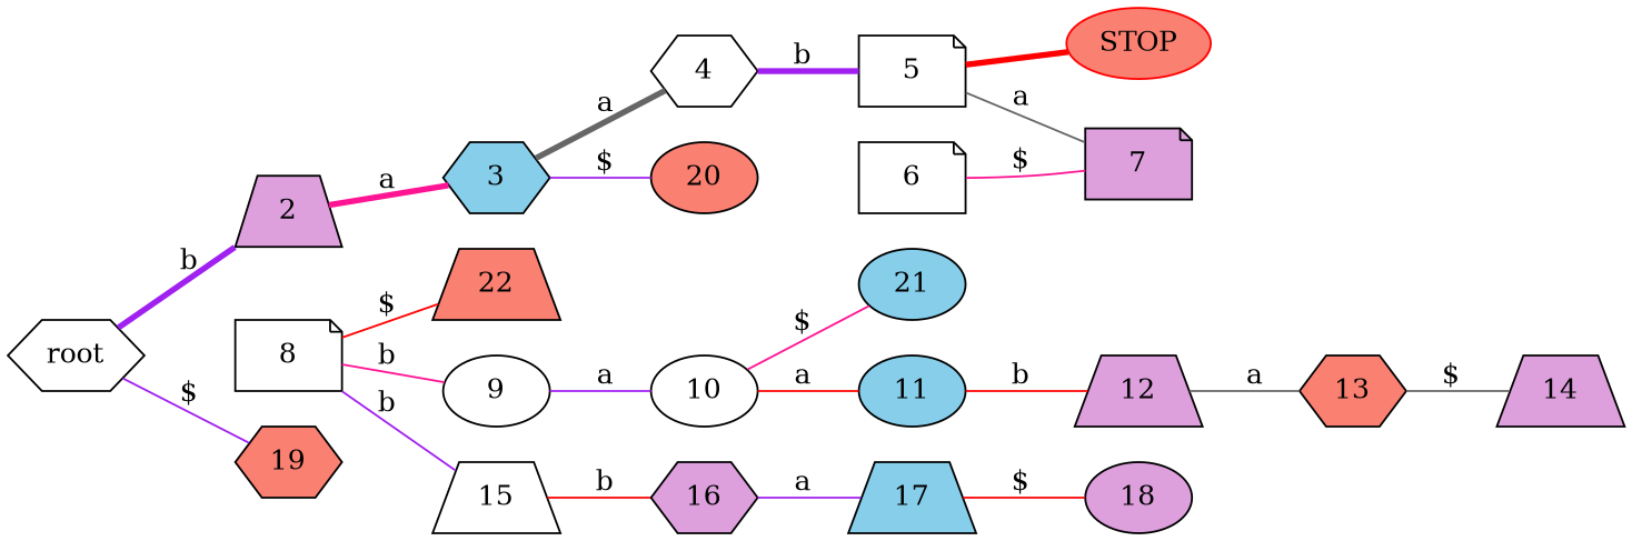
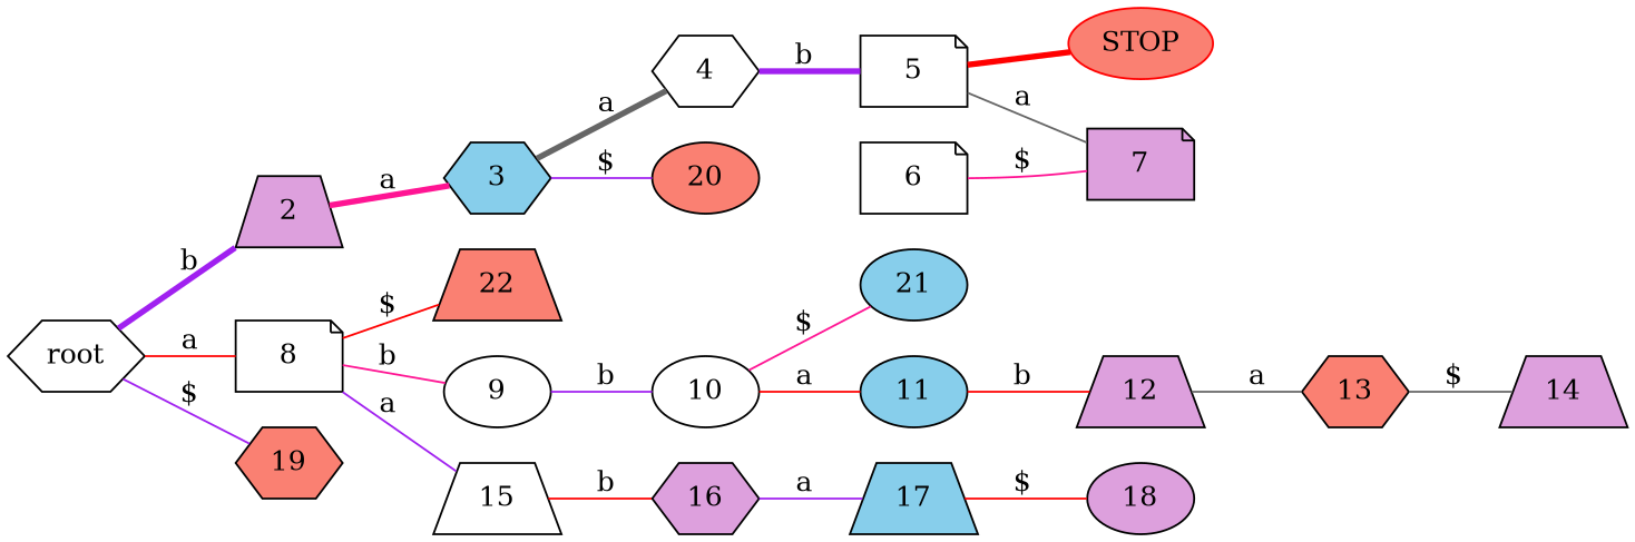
  graph {
    rankdir=LR
    node [fillcolor=white shape=ellipse style=filled]
    edge [color=purple]
    n1 [label=root shape=hexagon]
    2 [fillcolor=plum shape=trapezium]
    8 [shape=note]
    19 [fillcolor=salmon shape=hexagon]
    3 [fillcolor=skyblue shape=hexagon]
    9
    15 [shape=trapezium]
    22 [fillcolor=salmon shape=trapezium]
    4 [shape=hexagon]
    20 [fillcolor=salmon]
    5 [shape=note]
    n12 [color=red fillcolor=salmon label=STOP]
    7 [fillcolor=plum shape=note]
    6 [shape=note]
    10
    16 [fillcolor=plum shape=hexagon]
    11 [fillcolor=skyblue]
    21 [fillcolor=skyblue]
    12 [fillcolor=plum shape=trapezium]
    13 [fillcolor=salmon shape=hexagon]
    14 [fillcolor=plum shape=trapezium]
    17 [fillcolor=skyblue shape=trapezium]
    18 [fillcolor=plum]
    n1 -- 2 [label=b penwidth=3.0]
+   n1 -- 8 [color=red label=a]
    n1 -- 19 [label="$"]
    2 -- 3 [color=deeppink label=a penwidth=3.0]
    8 -- 9 [color=deeppink label=b]
-   8 -- 15 [label=b]
+   8 -- 15 [label=a]
    8 -- 22 [color=red label="$"]
    3 -- 4 [color=gray40 label=a penwidth=3.0]
    3 -- 20 [label="$"]
-   9 -- 10 [label=a]
+   9 -- 10 [label=b]
    15 -- 16 [color=red label=b]
    4 -- 5 [label=b penwidth=3.0]
    5 -- n12 [color=red penwidth=3.0]
    5 -- 7 [color=gray40 label=a]
    6 -- 7 [color=deeppink label="$"]
    10 -- 11 [color=red label=a]
    10 -- 21 [color=deeppink label="$"]
    16 -- 17 [label=a]
    11 -- 12 [color=red label=b]
    12 -- 13 [color=gray40 label=a]
    13 -- 14 [color=gray40 label="$"]
    17 -- 18 [color=red label="$"]
  }
